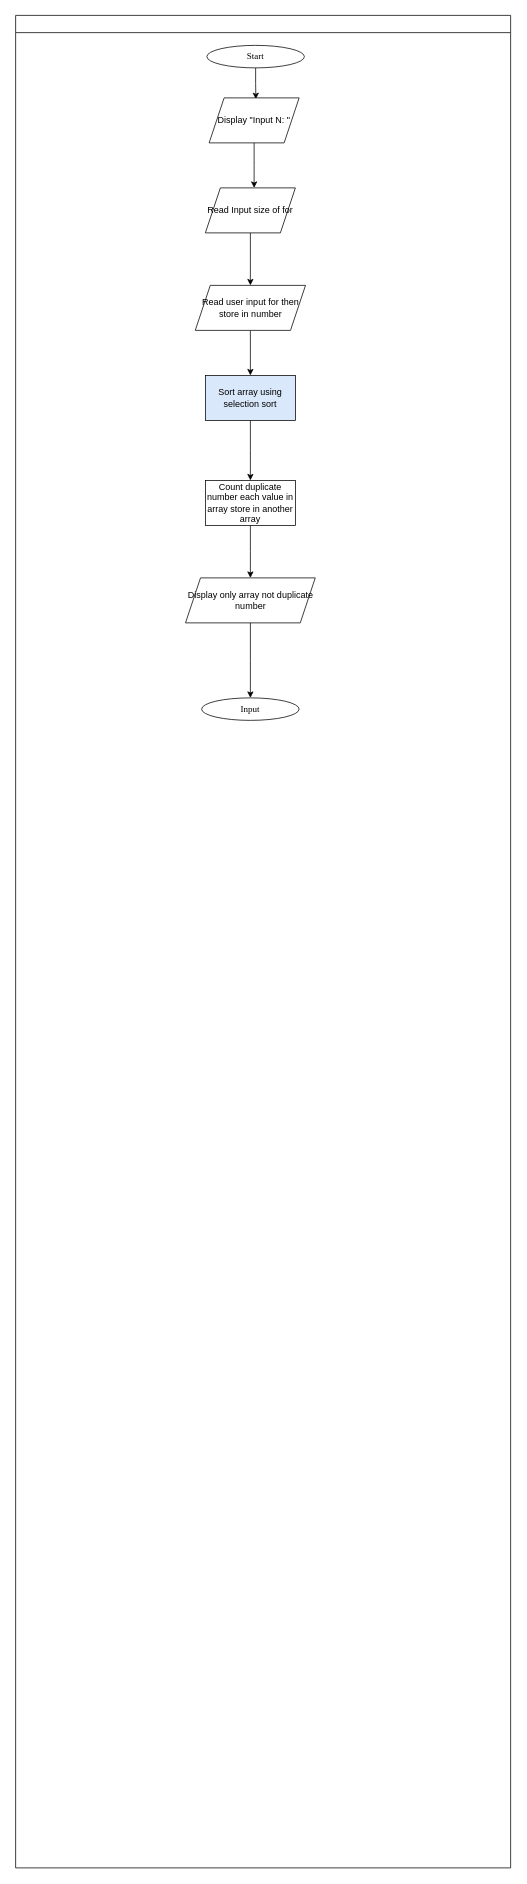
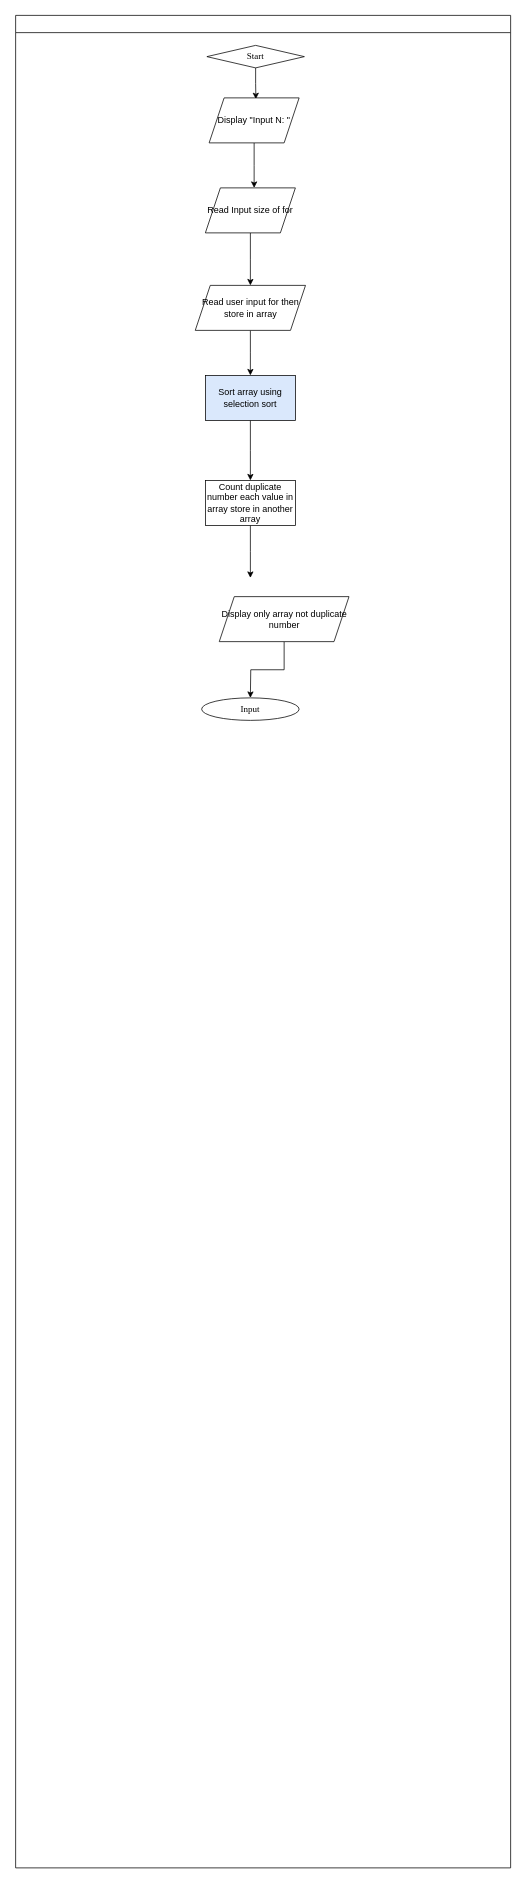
  <mxCell id="0" />
  <mxCell id="1" parent="0" />
  <mxCell id="2" value="" style="swimlane;fontFamily=Sarabun;fontSource=https%3A%2F%2Ffonts.googleapis.com%2Fcss%3Ffamily%3DSarabun;" parent="1" vertex="1"><mxGeometry x="20" y="20" width="660" height="2470" as="geometry" /></mxCell>
- <mxCell id="3" value="&lt;font data-font-src=&quot;https://fonts.googleapis.com/css?family=Sarabun&quot; face=&quot;Sarabun&quot;&gt;Start&lt;/font&gt;" style="ellipse;whiteSpace=wrap;html=1;" parent="2" vertex="1"><mxGeometry x="255" y="40" width="130" height="30" as="geometry" /></mxCell>
+ <mxCell id="3" value="&lt;font data-font-src=&quot;https://fonts.googleapis.com/css?family=Sarabun&quot; face=&quot;Sarabun&quot;&gt;Start&lt;/font&gt;" style="rhombus;whiteSpace=wrap;html=1;" parent="2" vertex="1"><mxGeometry x="255" y="40" width="130" height="30" as="geometry" /></mxCell>
  <mxCell id="4" style="edgeStyle=orthogonalEdgeStyle;rounded=0;orthogonalLoop=1;jettySize=auto;html=1;entryX=0.473;entryY=0.019;entryDx=0;entryDy=0;entryPerimeter=0;" parent="2" source="3" edge="1"><mxGeometry relative="1" as="geometry"><mxPoint x="320.33" y="111.71" as="targetPoint" /></mxGeometry></mxCell>
  <mxCell id="5" style="edgeStyle=orthogonalEdgeStyle;rounded=0;orthogonalLoop=1;jettySize=auto;html=1;" edge="1" parent="2" source="6"><mxGeometry relative="1" as="geometry"><mxPoint x="318" y="230" as="targetPoint" /></mxGeometry></mxCell>
  <mxCell id="6" value="Display &quot;Input N: &quot;" style="shape=parallelogram;perimeter=parallelogramPerimeter;whiteSpace=wrap;html=1;fixedSize=1;" vertex="1" parent="2"><mxGeometry x="258" y="110" width="120" height="60" as="geometry" /></mxCell>
  <mxCell id="7" style="edgeStyle=orthogonalEdgeStyle;rounded=0;orthogonalLoop=1;jettySize=auto;html=1;" edge="1" parent="2" source="8"><mxGeometry relative="1" as="geometry"><mxPoint x="313" y="360" as="targetPoint" /></mxGeometry></mxCell>
  <mxCell id="8" value="Read Input size of for" style="shape=parallelogram;perimeter=parallelogramPerimeter;whiteSpace=wrap;html=1;fixedSize=1;" vertex="1" parent="2"><mxGeometry x="253" y="230" width="120" height="60" as="geometry" /></mxCell>
  <mxCell id="9" style="edgeStyle=orthogonalEdgeStyle;rounded=0;orthogonalLoop=1;jettySize=auto;html=1;" edge="1" parent="2" source="10"><mxGeometry relative="1" as="geometry"><mxPoint x="313" y="480" as="targetPoint" /></mxGeometry></mxCell>
- <mxCell id="10" value="Read user input for then store in number" style="shape=parallelogram;perimeter=parallelogramPerimeter;whiteSpace=wrap;html=1;fixedSize=1;" vertex="1" parent="2"><mxGeometry x="239.5" y="360" width="147" height="60" as="geometry" /></mxCell>
+ <mxCell id="10" value="Read user input for then store in array" style="shape=parallelogram;perimeter=parallelogramPerimeter;whiteSpace=wrap;html=1;fixedSize=1;" vertex="1" parent="2"><mxGeometry x="239.5" y="360" width="147" height="60" as="geometry" /></mxCell>
  <mxCell id="11" style="edgeStyle=orthogonalEdgeStyle;rounded=0;orthogonalLoop=1;jettySize=auto;html=1;" edge="1" parent="2" source="12"><mxGeometry relative="1" as="geometry"><mxPoint x="313" y="620" as="targetPoint" /></mxGeometry></mxCell>
  <mxCell id="12" value="Sort array using selection sort" style="rounded=0;whiteSpace=wrap;html=1;fillColor=#dae8fc;" vertex="1" parent="2"><mxGeometry x="253" y="480" width="120" height="60" as="geometry" /></mxCell>
  <mxCell id="13" style="edgeStyle=orthogonalEdgeStyle;rounded=0;orthogonalLoop=1;jettySize=auto;html=1;" edge="1" parent="2" source="14"><mxGeometry relative="1" as="geometry"><mxPoint x="313" y="750" as="targetPoint" /></mxGeometry></mxCell>
  <mxCell id="14" value="Count duplicate number each value in array store in another array" style="rounded=0;whiteSpace=wrap;html=1;" vertex="1" parent="2"><mxGeometry x="253" y="620" width="120" height="60" as="geometry" /></mxCell>
  <mxCell id="15" style="edgeStyle=orthogonalEdgeStyle;rounded=0;orthogonalLoop=1;jettySize=auto;html=1;" edge="1" parent="2" source="16"><mxGeometry relative="1" as="geometry"><mxPoint x="313" y="910" as="targetPoint" /></mxGeometry></mxCell>
- <mxCell id="16" value="Display only array not duplicate number" style="shape=parallelogram;perimeter=parallelogramPerimeter;whiteSpace=wrap;html=1;fixedSize=1;" vertex="1" parent="2"><mxGeometry x="226.5" y="750" width="173" height="60" as="geometry" /></mxCell>
+ <mxCell id="16" value="Display only array not duplicate number" style="shape=parallelogram;perimeter=parallelogramPerimeter;whiteSpace=wrap;html=1;fixedSize=1;" vertex="1" parent="2"><mxGeometry x="271.5" y="775" width="173" height="60" as="geometry" /></mxCell>
  <mxCell id="17" value="&lt;font data-font-src=&quot;https://fonts.googleapis.com/css?family=Sarabun&quot; face=&quot;Sarabun&quot;&gt;Input&lt;/font&gt;" style="ellipse;whiteSpace=wrap;html=1;" vertex="1" parent="2"><mxGeometry x="248" y="910" width="130" height="30" as="geometry" /></mxCell>
